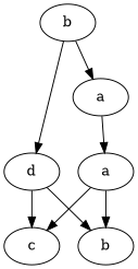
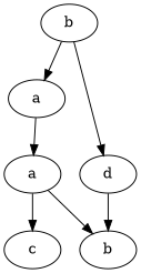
  digraph {
    n1 [label=b]
    n2 [label=a]
    n3 [label=d]
    n4 [label=a]
    n5 [label=c]
    n6 [label=b]
    n1 -> n2
    n1 -> n3
    n2 -> n4
-   n3 -> n5
    n3 -> n6
    n4 -> n5
    n4 -> n6
  }
